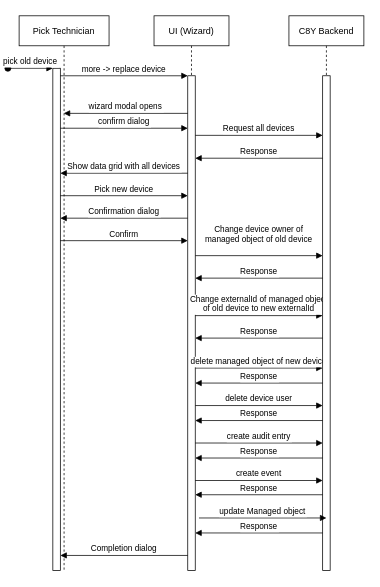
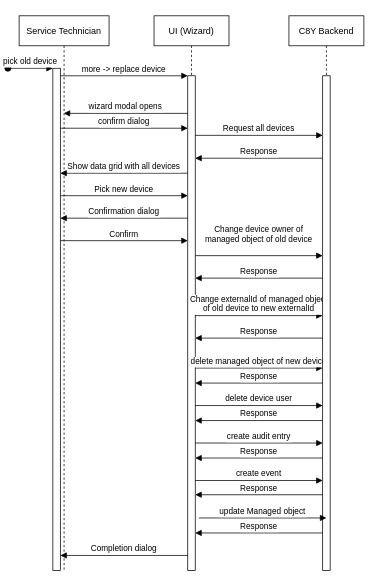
  <mxCell id="0" />
  <mxCell id="1" parent="0" />
- <mxCell id="2" value="Pick Technician" style="shape=umlLifeline;perimeter=lifelinePerimeter;container=1;collapsible=0;recursiveResize=0;rounded=0;shadow=0;strokeWidth=1;" parent="1" vertex="1"><mxGeometry x="20" y="20" width="120" height="740" as="geometry" /></mxCell>
+ <mxCell id="2" value="Service Technician" style="shape=umlLifeline;perimeter=lifelinePerimeter;container=1;collapsible=0;recursiveResize=0;rounded=0;shadow=0;strokeWidth=1;" parent="1" vertex="1"><mxGeometry x="20" y="20" width="120" height="740" as="geometry" /></mxCell>
  <mxCell id="3" value="" style="points=[];perimeter=orthogonalPerimeter;rounded=0;shadow=0;strokeWidth=1;" parent="2" vertex="1"><mxGeometry x="45" y="70" width="10" height="670" as="geometry" /></mxCell>
  <mxCell id="4" value="pick old device" style="verticalAlign=bottom;startArrow=oval;endArrow=block;startSize=8;shadow=0;strokeWidth=1;" parent="2" target="3" edge="1"><mxGeometry relative="1" as="geometry"><mxPoint x="-15" y="70" as="sourcePoint" /></mxGeometry></mxCell>
  <mxCell id="5" value="Show data grid with all devices" style="verticalAlign=bottom;endArrow=block;shadow=0;strokeWidth=1;entryX=0.9;entryY=0.268;entryDx=0;entryDy=0;entryPerimeter=0;" edge="1" parent="2"><mxGeometry relative="1" as="geometry"><mxPoint x="226" y="210.0" as="sourcePoint" /><mxPoint x="55" y="210.0" as="targetPoint" /></mxGeometry></mxCell>
  <mxCell id="6" value="Pick new device" style="verticalAlign=bottom;endArrow=block;entryX=0;entryY=0;shadow=0;strokeWidth=1;" edge="1" parent="2"><mxGeometry relative="1" as="geometry"><mxPoint x="55" y="240.0" as="sourcePoint" /><mxPoint x="225" y="240.0" as="targetPoint" /></mxGeometry></mxCell>
  <mxCell id="7" value="Confirmation dialog" style="verticalAlign=bottom;endArrow=block;shadow=0;strokeWidth=1;entryX=0.9;entryY=0.268;entryDx=0;entryDy=0;entryPerimeter=0;" edge="1" parent="2"><mxGeometry relative="1" as="geometry"><mxPoint x="226" y="270" as="sourcePoint" /><mxPoint x="55" y="270" as="targetPoint" /></mxGeometry></mxCell>
  <mxCell id="8" value="Confirm" style="verticalAlign=bottom;endArrow=block;entryX=0;entryY=0;shadow=0;strokeWidth=1;" edge="1" parent="2"><mxGeometry relative="1" as="geometry"><mxPoint x="55" y="300.0" as="sourcePoint" /><mxPoint x="225" y="300.0" as="targetPoint" /></mxGeometry></mxCell>
  <mxCell id="9" value="Completion dialog" style="verticalAlign=bottom;endArrow=block;shadow=0;strokeWidth=1;entryX=0.9;entryY=0.268;entryDx=0;entryDy=0;entryPerimeter=0;" edge="1" parent="2"><mxGeometry relative="1" as="geometry"><mxPoint x="226" y="720" as="sourcePoint" /><mxPoint x="55" y="720" as="targetPoint" /></mxGeometry></mxCell>
  <mxCell id="10" value="UI (Wizard)" style="shape=umlLifeline;perimeter=lifelinePerimeter;container=1;collapsible=0;recursiveResize=0;rounded=0;shadow=0;strokeWidth=1;" parent="1" vertex="1"><mxGeometry x="200" y="20" width="100" height="740" as="geometry" /></mxCell>
  <mxCell id="11" value="" style="points=[];perimeter=orthogonalPerimeter;rounded=0;shadow=0;strokeWidth=1;" parent="10" vertex="1"><mxGeometry x="45" y="80" width="10" height="660" as="geometry" /></mxCell>
  <mxCell id="12" value="Request all devices" style="verticalAlign=bottom;endArrow=block;entryX=0;entryY=0;shadow=0;strokeWidth=1;" edge="1" parent="10"><mxGeometry relative="1" as="geometry"><mxPoint x="55" y="159.5" as="sourcePoint" /><mxPoint x="225" y="159.5" as="targetPoint" /></mxGeometry></mxCell>
  <mxCell id="13" value="Response" style="verticalAlign=bottom;endArrow=block;shadow=0;strokeWidth=1;entryX=0.9;entryY=0.268;entryDx=0;entryDy=0;entryPerimeter=0;" edge="1" parent="10"><mxGeometry relative="1" as="geometry"><mxPoint x="226" y="190" as="sourcePoint" /><mxPoint x="55" y="190" as="targetPoint" /></mxGeometry></mxCell>
  <mxCell id="14" value="Change device owner of &#10;managed object of old device&#10; " style="verticalAlign=bottom;endArrow=block;entryX=0;entryY=0;shadow=0;strokeWidth=1;" edge="1" parent="10"><mxGeometry relative="1" as="geometry"><mxPoint x="55" y="320.0" as="sourcePoint" /><mxPoint x="225" y="320.0" as="targetPoint" /></mxGeometry></mxCell>
  <mxCell id="15" value="Change externalId of managed object &#10;of old device to new externalId" style="verticalAlign=bottom;endArrow=block;entryX=0;entryY=0;shadow=0;strokeWidth=1;" edge="1" parent="10"><mxGeometry relative="1" as="geometry"><mxPoint x="55" y="400.0" as="sourcePoint" /><mxPoint x="225" y="400.0" as="targetPoint" /></mxGeometry></mxCell>
  <mxCell id="16" value="Response" style="verticalAlign=bottom;endArrow=block;shadow=0;strokeWidth=1;entryX=0.9;entryY=0.268;entryDx=0;entryDy=0;entryPerimeter=0;" edge="1" parent="10"><mxGeometry relative="1" as="geometry"><mxPoint x="226" y="350" as="sourcePoint" /><mxPoint x="55" y="350" as="targetPoint" /></mxGeometry></mxCell>
  <mxCell id="17" value="Response" style="verticalAlign=bottom;endArrow=block;shadow=0;strokeWidth=1;entryX=0.9;entryY=0.268;entryDx=0;entryDy=0;entryPerimeter=0;" edge="1" parent="10"><mxGeometry relative="1" as="geometry"><mxPoint x="226" y="430" as="sourcePoint" /><mxPoint x="55" y="430" as="targetPoint" /></mxGeometry></mxCell>
  <mxCell id="18" value="delete managed object of new device" style="verticalAlign=bottom;endArrow=block;entryX=0;entryY=0;shadow=0;strokeWidth=1;" edge="1" parent="10"><mxGeometry relative="1" as="geometry"><mxPoint x="55" y="470" as="sourcePoint" /><mxPoint x="225" y="470" as="targetPoint" /></mxGeometry></mxCell>
  <mxCell id="19" value="Response" style="verticalAlign=bottom;endArrow=block;shadow=0;strokeWidth=1;entryX=0.9;entryY=0.268;entryDx=0;entryDy=0;entryPerimeter=0;" edge="1" parent="10"><mxGeometry relative="1" as="geometry"><mxPoint x="226" y="490" as="sourcePoint" /><mxPoint x="55" y="490" as="targetPoint" /></mxGeometry></mxCell>
  <mxCell id="20" value="delete device user" style="verticalAlign=bottom;endArrow=block;entryX=0;entryY=0;shadow=0;strokeWidth=1;" edge="1" parent="10"><mxGeometry relative="1" as="geometry"><mxPoint x="55" y="520" as="sourcePoint" /><mxPoint x="225" y="520" as="targetPoint" /></mxGeometry></mxCell>
  <mxCell id="21" value="Response" style="verticalAlign=bottom;endArrow=block;shadow=0;strokeWidth=1;entryX=0.9;entryY=0.268;entryDx=0;entryDy=0;entryPerimeter=0;" edge="1" parent="10"><mxGeometry relative="1" as="geometry"><mxPoint x="226" y="540" as="sourcePoint" /><mxPoint x="55" y="540" as="targetPoint" /></mxGeometry></mxCell>
  <mxCell id="22" value="create audit entry" style="verticalAlign=bottom;endArrow=block;entryX=0;entryY=0;shadow=0;strokeWidth=1;" edge="1" parent="10"><mxGeometry relative="1" as="geometry"><mxPoint x="55" y="570" as="sourcePoint" /><mxPoint x="225" y="570" as="targetPoint" /></mxGeometry></mxCell>
  <mxCell id="23" value="Response" style="verticalAlign=bottom;endArrow=block;shadow=0;strokeWidth=1;entryX=0.9;entryY=0.268;entryDx=0;entryDy=0;entryPerimeter=0;" edge="1" parent="10"><mxGeometry relative="1" as="geometry"><mxPoint x="226" y="590" as="sourcePoint" /><mxPoint x="55" y="590" as="targetPoint" /></mxGeometry></mxCell>
  <mxCell id="24" value="create event" style="verticalAlign=bottom;endArrow=block;entryX=0;entryY=0;shadow=0;strokeWidth=1;" edge="1" parent="10"><mxGeometry relative="1" as="geometry"><mxPoint x="55" y="620" as="sourcePoint" /><mxPoint x="225" y="620" as="targetPoint" /></mxGeometry></mxCell>
  <mxCell id="25" value="Response" style="verticalAlign=bottom;endArrow=block;shadow=0;strokeWidth=1;entryX=0.9;entryY=0.268;entryDx=0;entryDy=0;entryPerimeter=0;" edge="1" parent="10"><mxGeometry relative="1" as="geometry"><mxPoint x="226" y="639" as="sourcePoint" /><mxPoint x="55" y="639" as="targetPoint" /></mxGeometry></mxCell>
  <mxCell id="26" value="Response" style="verticalAlign=bottom;endArrow=block;shadow=0;strokeWidth=1;entryX=0.9;entryY=0.268;entryDx=0;entryDy=0;entryPerimeter=0;" edge="1" parent="10"><mxGeometry relative="1" as="geometry"><mxPoint x="226" y="690" as="sourcePoint" /><mxPoint x="55" y="690" as="targetPoint" /></mxGeometry></mxCell>
  <mxCell id="27" value="more -&gt; replace device" style="verticalAlign=bottom;endArrow=block;entryX=0;entryY=0;shadow=0;strokeWidth=1;" parent="1" source="3" target="11" edge="1"><mxGeometry relative="1" as="geometry"><mxPoint x="175" y="100" as="sourcePoint" /></mxGeometry></mxCell>
  <mxCell id="28" value="wizard modal opens" style="verticalAlign=bottom;endArrow=block;shadow=0;strokeWidth=1;exitX=0;exitY=0.076;exitDx=0;exitDy=0;exitPerimeter=0;" parent="1" source="11" target="2" edge="1"><mxGeometry relative="1" as="geometry"><mxPoint x="140" y="140" as="sourcePoint" /><mxPoint x="80" y="140" as="targetPoint" /></mxGeometry></mxCell>
  <mxCell id="29" value="C8Y Backend" style="shape=umlLifeline;perimeter=lifelinePerimeter;container=1;collapsible=0;recursiveResize=0;rounded=0;shadow=0;strokeWidth=1;" vertex="1" parent="1"><mxGeometry x="380" y="20" width="100" height="740" as="geometry" /></mxCell>
  <mxCell id="30" value="" style="points=[];perimeter=orthogonalPerimeter;rounded=0;shadow=0;strokeWidth=1;" vertex="1" parent="29"><mxGeometry x="45" y="80" width="10" height="660" as="geometry" /></mxCell>
  <mxCell id="31" value="confirm dialog" style="verticalAlign=bottom;endArrow=block;entryX=0;entryY=0;shadow=0;strokeWidth=1;" edge="1" parent="1"><mxGeometry relative="1" as="geometry"><mxPoint x="75" y="170" as="sourcePoint" /><mxPoint x="245" y="170" as="targetPoint" /></mxGeometry></mxCell>
  <mxCell id="32" value="update Managed object" style="verticalAlign=bottom;endArrow=block;entryX=0;entryY=0;shadow=0;strokeWidth=1;" edge="1" parent="1"><mxGeometry relative="1" as="geometry"><mxPoint x="260" y="690" as="sourcePoint" /><mxPoint x="430" y="690" as="targetPoint" /></mxGeometry></mxCell>
